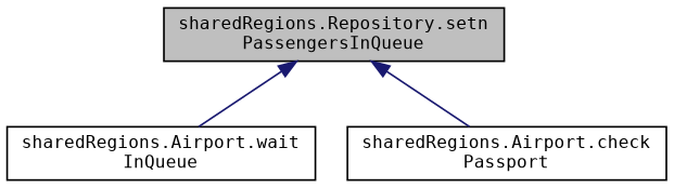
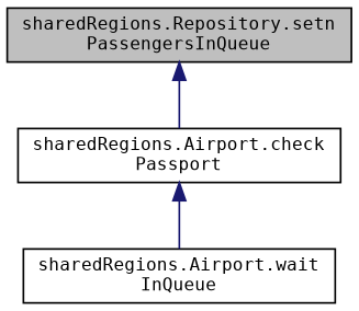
  digraph {
    fontname="DejaVu Sans Mono"
    rankdir=TB
    node [color=black fillcolor=white fontname="DejaVu Sans Mono" fontsize=10 shape=record style=filled]
    edge [color=midnightblue dir=back fontname="DejaVu Sans Mono" fontsize=10 labelfontname=Helvetica labelfontsize=10 style=solid]
    n1 [fillcolor=grey75 fontcolor=black height=0.2 label="sharedRegions.Repository.setn\lPassengersInQueue" width=0.4]
    n2 [height=0.2 label="sharedRegions.Airport.wait\lInQueue" width=0.4]
    n3 [height=0.2 label="sharedRegions.Airport.check\lPassport" width=0.4]
-   n1 -> n2
+   n3 -> n2
    n1 -> n3
  }
